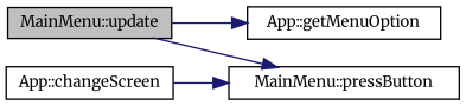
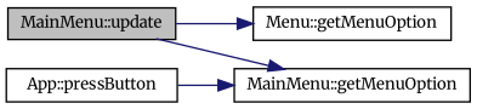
  digraph {
    fontname=Merriweather
    rankdir=LR
    node [color=black fontname=Merriweather fontsize=10 shape=record]
    edge [color=midnightblue fontname=Merriweather fontsize=10 labelfontname=Helvetica labelfontsize=10 style=solid]
    n1 [fillcolor=grey75 fontcolor=black height=0.2 label="MainMenu::update" style=filled width=0.4]
-   n2 [height=0.2 label="App::getMenuOption" width=0.4]
-   n3 [height=0.2 label="MainMenu::pressButton" width=0.4]
-   n4 [height=0.2 label="App::changeScreen" width=0.4]
+   n2 [height=0.2 label="Menu::getMenuOption" width=0.4]
+   n3 [height=0.2 label="MainMenu::getMenuOption" width=0.4]
+   n4 [height=0.2 label="App::pressButton" width=0.4]
    n1 -> n2
    n1 -> n3
    n4 -> n3
  }
